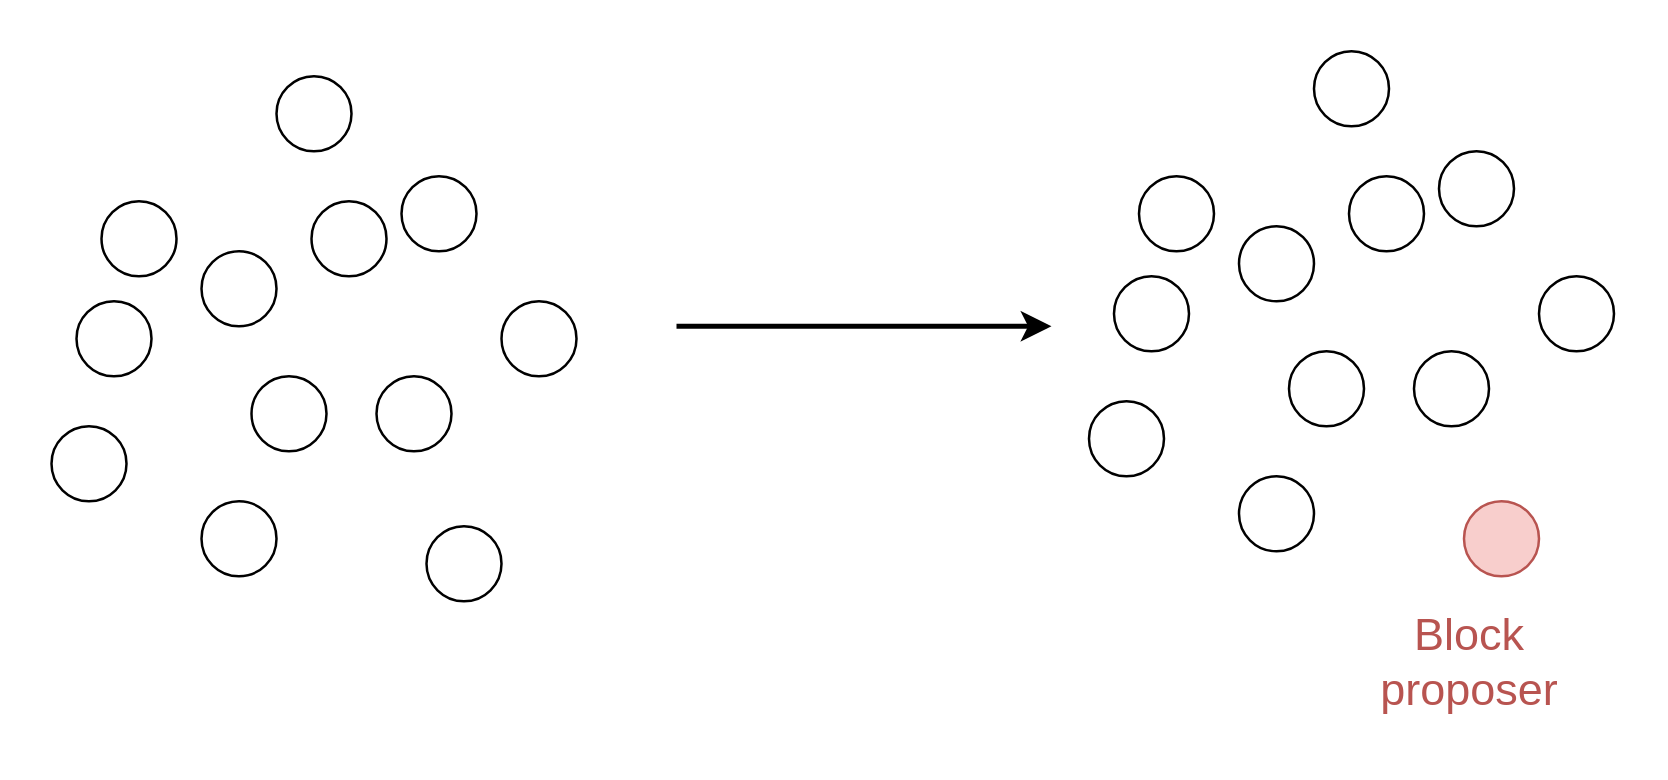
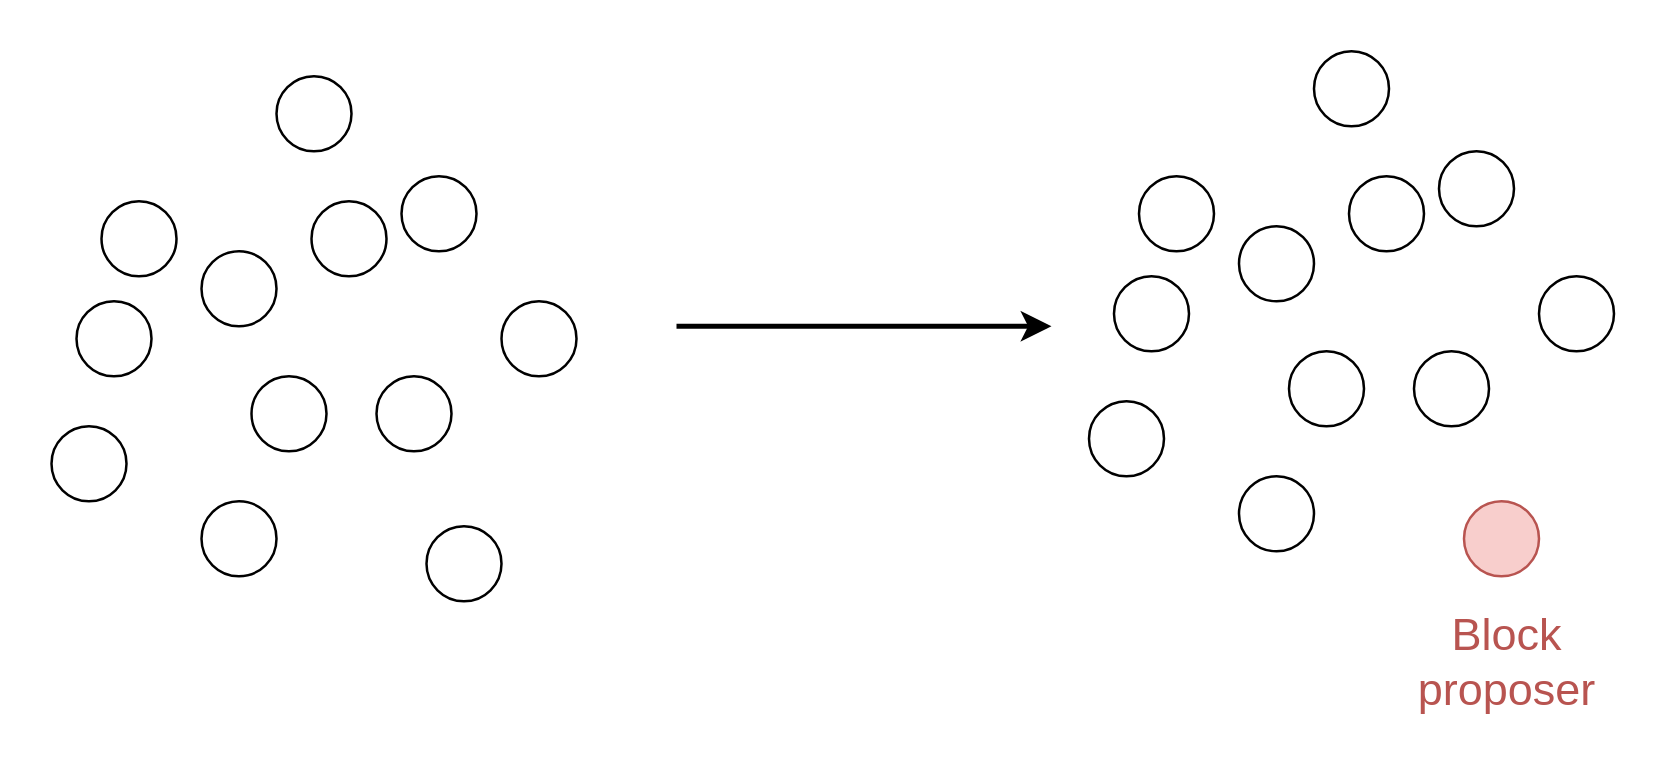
  <mxCell id="0" />
  <mxCell id="1" parent="0" />
  <mxCell id="2" value="" style="ellipse;whiteSpace=wrap;html=1;aspect=fixed;" parent="1" vertex="1"><mxGeometry x="40" y="80" width="30" height="30" as="geometry" /></mxCell>
  <mxCell id="3" value="" style="ellipse;whiteSpace=wrap;html=1;aspect=fixed;" parent="1" vertex="1"><mxGeometry x="30" y="120" width="30" height="30" as="geometry" /></mxCell>
  <mxCell id="4" value="" style="ellipse;whiteSpace=wrap;html=1;aspect=fixed;" parent="1" vertex="1"><mxGeometry x="100" y="150" width="30" height="30" as="geometry" /></mxCell>
  <mxCell id="5" value="" style="ellipse;whiteSpace=wrap;html=1;aspect=fixed;" parent="1" vertex="1"><mxGeometry x="124" y="80" width="30" height="30" as="geometry" /></mxCell>
  <mxCell id="6" value="" style="ellipse;whiteSpace=wrap;html=1;aspect=fixed;" parent="1" vertex="1"><mxGeometry x="80" y="100" width="30" height="30" as="geometry" /></mxCell>
  <mxCell id="7" value="" style="ellipse;whiteSpace=wrap;html=1;aspect=fixed;" parent="1" vertex="1"><mxGeometry x="110" y="30" width="30" height="30" as="geometry" /></mxCell>
  <mxCell id="8" value="" style="ellipse;whiteSpace=wrap;html=1;aspect=fixed;" parent="1" vertex="1"><mxGeometry x="200" y="120" width="30" height="30" as="geometry" /></mxCell>
  <mxCell id="9" value="" style="ellipse;whiteSpace=wrap;html=1;aspect=fixed;" parent="1" vertex="1"><mxGeometry x="150" y="150" width="30" height="30" as="geometry" /></mxCell>
  <mxCell id="10" value="" style="ellipse;whiteSpace=wrap;html=1;aspect=fixed;" parent="1" vertex="1"><mxGeometry x="170" y="210" width="30" height="30" as="geometry" /></mxCell>
  <mxCell id="11" value="" style="ellipse;whiteSpace=wrap;html=1;aspect=fixed;" parent="1" vertex="1"><mxGeometry x="80" y="200" width="30" height="30" as="geometry" /></mxCell>
  <mxCell id="12" value="" style="ellipse;whiteSpace=wrap;html=1;aspect=fixed;" parent="1" vertex="1"><mxGeometry x="20" y="170" width="30" height="30" as="geometry" /></mxCell>
  <mxCell id="13" value="" style="ellipse;whiteSpace=wrap;html=1;aspect=fixed;" parent="1" vertex="1"><mxGeometry x="160" y="70" width="30" height="30" as="geometry" /></mxCell>
- <mxCell id="14" value="&lt;font color=&quot;#b85450&quot; style=&quot;font-size: 18px;&quot;&gt;Block proposer&lt;/font&gt;" style="text;html=1;strokeColor=none;fillColor=none;align=center;verticalAlign=middle;whiteSpace=wrap;rounded=0;fontSize=18;" parent="1" vertex="1"><mxGeometry x="545" y="240" width="85" height="50" as="geometry" /></mxCell>
+ <mxCell id="14" value="&lt;font color=&quot;#b85450&quot; style=&quot;font-size: 18px;&quot;&gt;Block proposer&lt;/font&gt;" style="text;html=1;strokeColor=none;fillColor=none;align=center;verticalAlign=middle;whiteSpace=wrap;rounded=0;fontSize=18;" parent="1" vertex="1"><mxGeometry x="560" y="240" width="85" height="50" as="geometry" /></mxCell>
  <mxCell id="15" value="" style="endArrow=classic;html=1;fontSize=25;fontColor=#FF00FF;strokeWidth=2;" edge="1" parent="1"><mxGeometry width="50" height="50" relative="1" as="geometry"><mxPoint x="270" y="130" as="sourcePoint" /><mxPoint x="420" y="130" as="targetPoint" /></mxGeometry></mxCell>
  <mxCell id="16" value="" style="ellipse;whiteSpace=wrap;html=1;aspect=fixed;" vertex="1" parent="1"><mxGeometry x="455" y="70" width="30" height="30" as="geometry" /></mxCell>
  <mxCell id="17" value="" style="ellipse;whiteSpace=wrap;html=1;aspect=fixed;" vertex="1" parent="1"><mxGeometry x="445" y="110" width="30" height="30" as="geometry" /></mxCell>
  <mxCell id="18" value="" style="ellipse;whiteSpace=wrap;html=1;aspect=fixed;" vertex="1" parent="1"><mxGeometry x="515" y="140" width="30" height="30" as="geometry" /></mxCell>
  <mxCell id="19" value="" style="ellipse;whiteSpace=wrap;html=1;aspect=fixed;" vertex="1" parent="1"><mxGeometry x="539" y="70" width="30" height="30" as="geometry" /></mxCell>
  <mxCell id="20" value="" style="ellipse;whiteSpace=wrap;html=1;aspect=fixed;" vertex="1" parent="1"><mxGeometry x="495" y="90" width="30" height="30" as="geometry" /></mxCell>
  <mxCell id="21" value="" style="ellipse;whiteSpace=wrap;html=1;aspect=fixed;" vertex="1" parent="1"><mxGeometry x="525" y="20" width="30" height="30" as="geometry" /></mxCell>
  <mxCell id="22" value="" style="ellipse;whiteSpace=wrap;html=1;aspect=fixed;" vertex="1" parent="1"><mxGeometry x="615" y="110" width="30" height="30" as="geometry" /></mxCell>
  <mxCell id="23" value="" style="ellipse;whiteSpace=wrap;html=1;aspect=fixed;" vertex="1" parent="1"><mxGeometry x="565" y="140" width="30" height="30" as="geometry" /></mxCell>
  <mxCell id="24" value="" style="ellipse;whiteSpace=wrap;html=1;aspect=fixed;fillColor=#f8cecc;strokeColor=#b85450;" vertex="1" parent="1"><mxGeometry x="585" y="200" width="30" height="30" as="geometry" /></mxCell>
  <mxCell id="25" value="" style="ellipse;whiteSpace=wrap;html=1;aspect=fixed;" vertex="1" parent="1"><mxGeometry x="495" y="190" width="30" height="30" as="geometry" /></mxCell>
  <mxCell id="26" value="" style="ellipse;whiteSpace=wrap;html=1;aspect=fixed;" vertex="1" parent="1"><mxGeometry x="435" y="160" width="30" height="30" as="geometry" /></mxCell>
  <mxCell id="27" value="" style="ellipse;whiteSpace=wrap;html=1;aspect=fixed;" vertex="1" parent="1"><mxGeometry x="575" y="60" width="30" height="30" as="geometry" /></mxCell>
